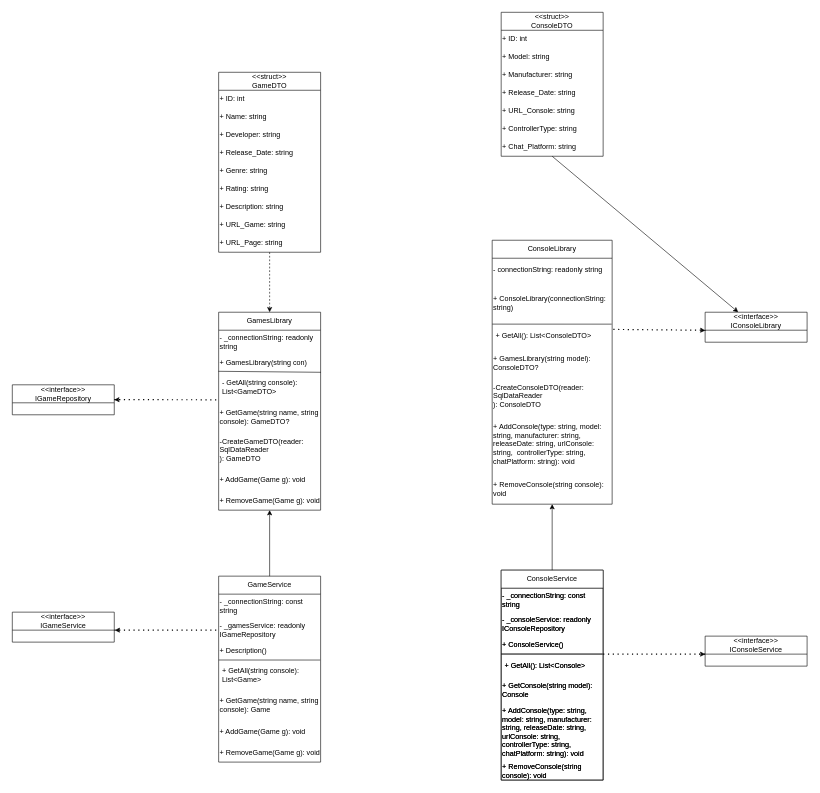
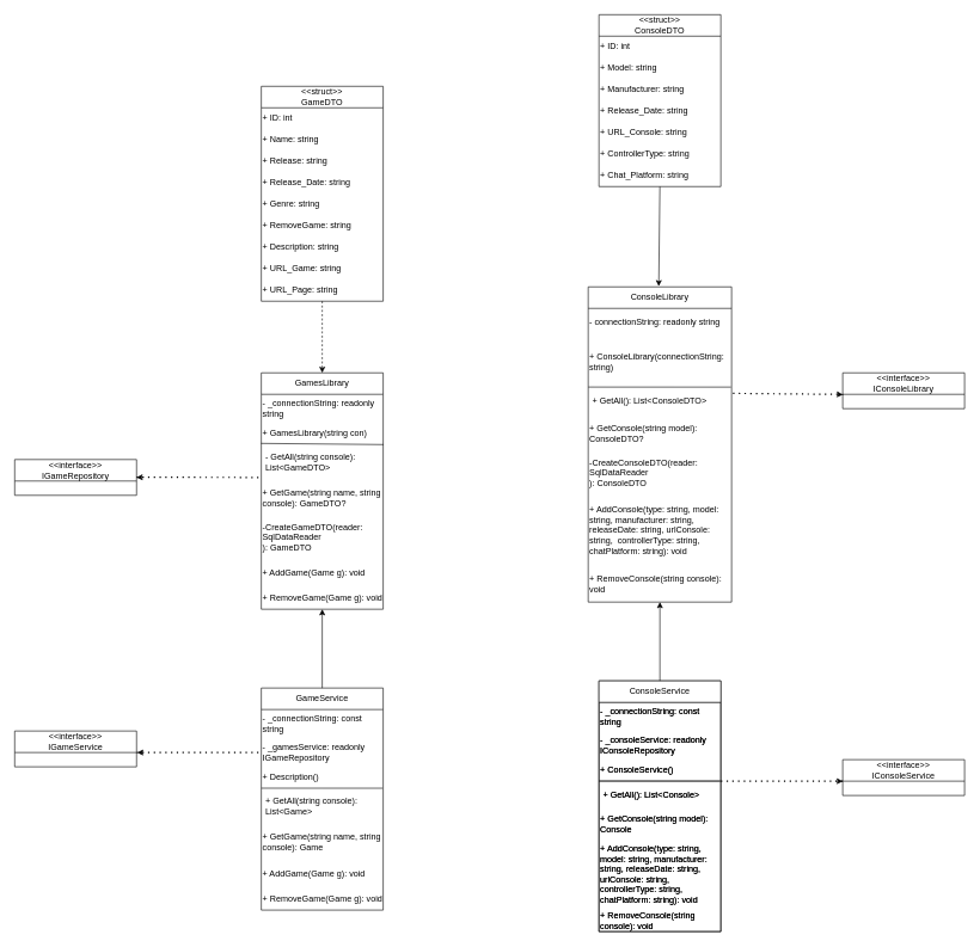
  <mxCell id="0" />
  <mxCell id="1" parent="0" />
  <mxCell id="2" value="GameService" style="swimlane;fontStyle=0;childLayout=stackLayout;horizontal=1;startSize=30;horizontalStack=0;resizeParent=1;resizeParentMax=0;resizeLast=0;collapsible=1;marginBottom=0;whiteSpace=wrap;html=1;" parent="1" vertex="1"><mxGeometry x="364" y="960" width="170" height="310" as="geometry" /></mxCell>
  <mxCell id="3" value="- _connectionString: const string" style="text;html=1;strokeColor=none;fillColor=none;align=left;verticalAlign=middle;whiteSpace=wrap;rounded=0;" parent="2" vertex="1"><mxGeometry y="30" width="170" height="40" as="geometry" /></mxCell>
  <mxCell id="4" value="- _gamesService: readonly IGameRepository" style="text;html=1;strokeColor=none;fillColor=none;align=left;verticalAlign=middle;whiteSpace=wrap;rounded=0;" parent="2" vertex="1"><mxGeometry y="70" width="170" height="40" as="geometry" /></mxCell>
  <mxCell id="5" value="+ Description()" style="text;html=1;strokeColor=none;fillColor=none;align=left;verticalAlign=middle;whiteSpace=wrap;rounded=0;" parent="2" vertex="1"><mxGeometry y="110" width="170" height="30" as="geometry" /></mxCell>
  <mxCell id="6" value="" style="endArrow=none;html=1;rounded=0;entryX=0.996;entryY=-0.003;entryDx=0;entryDy=0;entryPerimeter=0;exitX=0.001;exitY=-0.004;exitDx=0;exitDy=0;exitPerimeter=0;" parent="2" source="7" target="7" edge="1"><mxGeometry width="50" height="50" relative="1" as="geometry"><mxPoint x="-4" y="190" as="sourcePoint" /><mxPoint x="46" y="140" as="targetPoint" /></mxGeometry></mxCell>
  <mxCell id="7" value="+ GetAll(string console): List&amp;lt;Game&amp;gt;" style="text;strokeColor=none;fillColor=none;align=left;verticalAlign=middle;spacingLeft=4;spacingRight=4;overflow=hidden;points=[[0,0.5],[1,0.5]];portConstraint=eastwest;rotatable=0;whiteSpace=wrap;html=1;" parent="2" vertex="1"><mxGeometry y="140" width="170" height="50" as="geometry" /></mxCell>
  <mxCell id="8" value="+ GetGame(string name, string console): Game" style="text;html=1;strokeColor=none;fillColor=none;align=left;verticalAlign=middle;whiteSpace=wrap;rounded=0;" parent="2" vertex="1"><mxGeometry y="190" width="170" height="50" as="geometry" /></mxCell>
  <mxCell id="9" value="+ AddGame(Game g): void" style="text;html=1;strokeColor=none;fillColor=none;align=left;verticalAlign=middle;whiteSpace=wrap;rounded=0;" parent="2" vertex="1"><mxGeometry y="240" width="170" height="40" as="geometry" /></mxCell>
  <mxCell id="10" value="+ RemoveGame(Game g): void" style="text;html=1;strokeColor=none;fillColor=none;align=left;verticalAlign=middle;whiteSpace=wrap;rounded=0;" parent="2" vertex="1"><mxGeometry y="280" width="170" height="30" as="geometry" /></mxCell>
  <mxCell id="11" value="" style="endArrow=none;dashed=1;html=1;dashPattern=1 3;strokeWidth=2;rounded=0;" parent="1" edge="1"><mxGeometry width="50" height="50" relative="1" as="geometry"><mxPoint x="190" y="1050" as="sourcePoint" /><mxPoint x="360" y="1050" as="targetPoint" /></mxGeometry></mxCell>
  <mxCell id="12" value="&amp;lt;&amp;lt;interface&amp;gt;&amp;gt;&lt;br&gt;IGameService" style="swimlane;fontStyle=0;childLayout=stackLayout;horizontal=1;startSize=30;horizontalStack=0;resizeParent=1;resizeParentMax=0;resizeLast=0;collapsible=1;marginBottom=0;whiteSpace=wrap;html=1;" parent="1" vertex="1"><mxGeometry x="20" y="1020" width="170" height="50" as="geometry" /></mxCell>
  <mxCell id="13" value="" style="endArrow=classic;html=1;rounded=0;entryX=1.005;entryY=0.6;entryDx=0;entryDy=0;entryPerimeter=0;" parent="1" target="12" edge="1"><mxGeometry width="50" height="50" relative="1" as="geometry"><mxPoint x="200" y="1050" as="sourcePoint" /><mxPoint x="270" y="1050" as="targetPoint" /></mxGeometry></mxCell>
  <mxCell id="14" value="GamesLibrary" style="swimlane;fontStyle=0;childLayout=stackLayout;horizontal=1;startSize=30;horizontalStack=0;resizeParent=1;resizeParentMax=0;resizeLast=0;collapsible=1;marginBottom=0;whiteSpace=wrap;html=1;" parent="1" vertex="1"><mxGeometry x="364" y="520" width="170" height="330" as="geometry" /></mxCell>
  <mxCell id="15" value="- _connectionString: readonly string" style="text;html=1;strokeColor=none;fillColor=none;align=left;verticalAlign=middle;whiteSpace=wrap;rounded=0;" parent="14" vertex="1"><mxGeometry y="30" width="170" height="40" as="geometry" /></mxCell>
  <mxCell id="16" value="+ GamesLibrary(string con)" style="text;html=1;strokeColor=none;fillColor=none;align=left;verticalAlign=middle;whiteSpace=wrap;rounded=0;" parent="14" vertex="1"><mxGeometry y="70" width="170" height="30" as="geometry" /></mxCell>
  <mxCell id="17" value="- GetAll(string console): List&amp;lt;GameDTO&amp;gt;" style="text;strokeColor=none;fillColor=none;align=left;verticalAlign=middle;spacingLeft=4;spacingRight=4;overflow=hidden;points=[[0,0.5],[1,0.5]];portConstraint=eastwest;rotatable=0;whiteSpace=wrap;html=1;" parent="14" vertex="1"><mxGeometry y="100" width="170" height="50" as="geometry" /></mxCell>
  <mxCell id="18" value="+ GetGame(string name, string console): GameDTO?" style="text;html=1;strokeColor=none;fillColor=none;align=left;verticalAlign=middle;whiteSpace=wrap;rounded=0;" parent="14" vertex="1"><mxGeometry y="150" width="170" height="50" as="geometry" /></mxCell>
  <mxCell id="19" value="-CreateGameDTO(reader: SqlDataReader&lt;br&gt;): GameDTO" style="text;html=1;strokeColor=none;fillColor=none;align=left;verticalAlign=middle;whiteSpace=wrap;rounded=0;" parent="14" vertex="1"><mxGeometry y="200" width="170" height="60" as="geometry" /></mxCell>
  <mxCell id="20" value="+ AddGame(Game g): void" style="text;html=1;strokeColor=none;fillColor=none;align=left;verticalAlign=middle;whiteSpace=wrap;rounded=0;" parent="14" vertex="1"><mxGeometry y="260" width="170" height="40" as="geometry" /></mxCell>
  <mxCell id="21" value="+ RemoveGame(Game g): void" style="text;html=1;strokeColor=none;fillColor=none;align=left;verticalAlign=middle;whiteSpace=wrap;rounded=0;" parent="14" vertex="1"><mxGeometry y="300" width="170" height="30" as="geometry" /></mxCell>
  <mxCell id="22" value="" style="endArrow=none;html=1;rounded=0;exitX=-0.002;exitY=-0.03;exitDx=0;exitDy=0;exitPerimeter=0;entryX=1.003;entryY=0.003;entryDx=0;entryDy=0;entryPerimeter=0;" parent="14" source="17" target="17" edge="1"><mxGeometry width="50" height="50" relative="1" as="geometry"><mxPoint x="-54" y="401" as="sourcePoint" /><mxPoint x="-4" y="351" as="targetPoint" /></mxGeometry></mxCell>
  <mxCell id="23" value="" style="endArrow=classic;html=1;rounded=0;exitX=0.5;exitY=0;exitDx=0;exitDy=0;entryX=0.5;entryY=1;entryDx=0;entryDy=0;" parent="1" source="2" target="21" edge="1"><mxGeometry width="50" height="50" relative="1" as="geometry"><mxPoint x="510" y="980" as="sourcePoint" /><mxPoint x="560" y="930" as="targetPoint" /></mxGeometry></mxCell>
  <mxCell id="24" value="&amp;lt;&amp;lt;interface&amp;gt;&amp;gt;&lt;br&gt;IGameRepository" style="swimlane;fontStyle=0;childLayout=stackLayout;horizontal=1;startSize=30;horizontalStack=0;resizeParent=1;resizeParentMax=0;resizeLast=0;collapsible=1;marginBottom=0;whiteSpace=wrap;html=1;" parent="1" vertex="1"><mxGeometry x="20" y="641" width="170" height="50" as="geometry" /></mxCell>
  <mxCell id="25" value="" style="endArrow=none;dashed=1;html=1;dashPattern=1 3;strokeWidth=2;rounded=0;" parent="1" edge="1"><mxGeometry width="50" height="50" relative="1" as="geometry"><mxPoint x="190" y="665.76" as="sourcePoint" /><mxPoint x="360" y="666" as="targetPoint" /></mxGeometry></mxCell>
  <mxCell id="26" value="" style="endArrow=classic;html=1;rounded=0;entryX=1;entryY=0.5;entryDx=0;entryDy=0;" parent="1" target="24" edge="1"><mxGeometry width="50" height="50" relative="1" as="geometry"><mxPoint x="200" y="665.76" as="sourcePoint" /><mxPoint x="191" y="665.76" as="targetPoint" /></mxGeometry></mxCell>
  <mxCell id="27" value="" style="endArrow=classic;html=1;rounded=0;entryX=0.5;entryY=0;entryDx=0;entryDy=0;exitX=0.5;exitY=1;exitDx=0;exitDy=0;dashed=1;" parent="1" source="37" target="14" edge="1"><mxGeometry width="50" height="50" relative="1" as="geometry"><mxPoint x="449" y="420" as="sourcePoint" /><mxPoint x="340" y="500" as="targetPoint" /></mxGeometry></mxCell>
  <mxCell id="28" value="&amp;lt;&amp;lt;struct&amp;gt;&amp;gt;&lt;br&gt;GameDTO" style="swimlane;fontStyle=0;childLayout=stackLayout;horizontal=1;startSize=30;horizontalStack=0;resizeParent=1;resizeParentMax=0;resizeLast=0;collapsible=1;marginBottom=0;whiteSpace=wrap;html=1;" parent="1" vertex="1"><mxGeometry x="364" y="120" width="170" height="300" as="geometry" /></mxCell>
  <mxCell id="29" value="+ ID: int" style="text;html=1;strokeColor=none;fillColor=none;align=left;verticalAlign=middle;whiteSpace=wrap;rounded=0;" parent="28" vertex="1"><mxGeometry y="30" width="170" height="30" as="geometry" /></mxCell>
  <mxCell id="30" value="+ Name: string" style="text;html=1;strokeColor=none;fillColor=none;align=left;verticalAlign=middle;whiteSpace=wrap;rounded=0;" parent="28" vertex="1"><mxGeometry y="60" width="170" height="30" as="geometry" /></mxCell>
- <mxCell id="31" value="+ Developer: string" style="text;html=1;strokeColor=none;fillColor=none;align=left;verticalAlign=middle;whiteSpace=wrap;rounded=0;" parent="28" vertex="1"><mxGeometry y="90" width="170" height="30" as="geometry" /></mxCell>
+ <mxCell id="31" value="+ Release: string" style="text;html=1;strokeColor=none;fillColor=none;align=left;verticalAlign=middle;whiteSpace=wrap;rounded=0;" parent="28" vertex="1"><mxGeometry y="90" width="170" height="30" as="geometry" /></mxCell>
  <mxCell id="32" value="+ Release_Date: string" style="text;html=1;strokeColor=none;fillColor=none;align=left;verticalAlign=middle;whiteSpace=wrap;rounded=0;" parent="28" vertex="1"><mxGeometry y="120" width="170" height="30" as="geometry" /></mxCell>
  <mxCell id="33" value="+ Genre: string" style="text;html=1;strokeColor=none;fillColor=none;align=left;verticalAlign=middle;whiteSpace=wrap;rounded=0;" parent="28" vertex="1"><mxGeometry y="150" width="170" height="30" as="geometry" /></mxCell>
- <mxCell id="34" value="+ Rating: string" style="text;html=1;strokeColor=none;fillColor=none;align=left;verticalAlign=middle;whiteSpace=wrap;rounded=0;" parent="28" vertex="1"><mxGeometry y="180" width="170" height="30" as="geometry" /></mxCell>
+ <mxCell id="34" value="+ RemoveGame: string" style="text;html=1;strokeColor=none;fillColor=none;align=left;verticalAlign=middle;whiteSpace=wrap;rounded=0;" parent="28" vertex="1"><mxGeometry y="180" width="170" height="30" as="geometry" /></mxCell>
  <mxCell id="35" value="+ Description: string" style="text;html=1;strokeColor=none;fillColor=none;align=left;verticalAlign=middle;whiteSpace=wrap;rounded=0;" parent="28" vertex="1"><mxGeometry y="210" width="170" height="30" as="geometry" /></mxCell>
  <mxCell id="36" value="+ URL_Game: string" style="text;html=1;strokeColor=none;fillColor=none;align=left;verticalAlign=middle;whiteSpace=wrap;rounded=0;" parent="28" vertex="1"><mxGeometry y="240" width="170" height="30" as="geometry" /></mxCell>
  <mxCell id="37" value="+ URL_Page: string" style="text;html=1;strokeColor=none;fillColor=none;align=left;verticalAlign=middle;whiteSpace=wrap;rounded=0;" parent="28" vertex="1"><mxGeometry y="270" width="170" height="30" as="geometry" /></mxCell>
  <mxCell id="38" value="ConsoleService" style="swimlane;fontStyle=0;childLayout=stackLayout;horizontal=1;startSize=30;horizontalStack=0;resizeParent=1;resizeParentMax=0;resizeLast=0;collapsible=1;marginBottom=0;whiteSpace=wrap;html=1;" parent="1" vertex="1"><mxGeometry x="835" y="950" width="170" height="350" as="geometry" /></mxCell>
  <mxCell id="39" value="- _connectionString: const string" style="text;html=1;strokeColor=none;fillColor=none;align=left;verticalAlign=middle;whiteSpace=wrap;rounded=0;" parent="38" vertex="1"><mxGeometry y="30" width="170" height="40" as="geometry" /></mxCell>
  <mxCell id="40" value="- _consoleService: readonly IConsoleRepository" style="text;html=1;strokeColor=none;fillColor=none;align=left;verticalAlign=middle;whiteSpace=wrap;rounded=0;" parent="38" vertex="1"><mxGeometry y="70" width="170" height="40" as="geometry" /></mxCell>
  <mxCell id="41" value="+ ConsoleService()" style="text;html=1;strokeColor=none;fillColor=none;align=left;verticalAlign=middle;whiteSpace=wrap;rounded=0;" parent="38" vertex="1"><mxGeometry y="110" width="170" height="30" as="geometry" /></mxCell>
  <mxCell id="42" value="" style="endArrow=none;html=1;rounded=0;entryX=0.996;entryY=-0.003;entryDx=0;entryDy=0;entryPerimeter=0;exitX=0.001;exitY=-0.004;exitDx=0;exitDy=0;exitPerimeter=0;" parent="38" source="43" target="43" edge="1"><mxGeometry width="50" height="50" relative="1" as="geometry"><mxPoint x="-4" y="190" as="sourcePoint" /><mxPoint x="46" y="140" as="targetPoint" /></mxGeometry></mxCell>
  <mxCell id="43" value="+ GetAll(): List&amp;lt;Console&amp;gt;" style="text;strokeColor=none;fillColor=none;align=left;verticalAlign=middle;spacingLeft=4;spacingRight=4;overflow=hidden;points=[[0,0.5],[1,0.5]];portConstraint=eastwest;rotatable=0;whiteSpace=wrap;html=1;" parent="38" vertex="1"><mxGeometry y="140" width="170" height="40" as="geometry" /></mxCell>
  <mxCell id="44" value="+ GetConsole(string model): Console" style="text;html=1;strokeColor=none;fillColor=none;align=left;verticalAlign=middle;whiteSpace=wrap;rounded=0;" parent="38" vertex="1"><mxGeometry y="180" width="170" height="40" as="geometry" /></mxCell>
  <mxCell id="45" value="+ AddConsole(type: string, model: string, manufacturer: string, releaseDate: string, urlConsole: string,&amp;nbsp; controllerType: string, chatPlatform: string): void" style="text;html=1;strokeColor=none;fillColor=none;align=left;verticalAlign=middle;whiteSpace=wrap;rounded=0;" parent="38" vertex="1"><mxGeometry y="220" width="170" height="100" as="geometry" /></mxCell>
  <mxCell id="46" value="+ RemoveConsole(string console): void" style="text;html=1;strokeColor=none;fillColor=none;align=left;verticalAlign=middle;whiteSpace=wrap;rounded=0;" parent="38" vertex="1"><mxGeometry y="320" width="170" height="30" as="geometry" /></mxCell>
- <mxCell id="47" value="" style="endArrow=classic;html=1;rounded=0;exitX=0.5;exitY=1;exitDx=0;exitDy=0;" parent="1" target="59" edge="1" source="76"><mxGeometry width="50" height="50" relative="1" as="geometry"><mxPoint x="919" y="270" as="sourcePoint" /><mxPoint x="919" y="378" as="targetPoint" /></mxGeometry></mxCell>
+ <mxCell id="47" value="" style="endArrow=classic;html=1;rounded=0;entryX=0.492;entryY=-0.002;entryDx=0;entryDy=0;entryPerimeter=0;exitX=0.5;exitY=1;exitDx=0;exitDy=0;" parent="1" target="60" edge="1" source="76"><mxGeometry width="50" height="50" relative="1" as="geometry"><mxPoint x="919" y="270" as="sourcePoint" /><mxPoint x="919" y="378" as="targetPoint" /></mxGeometry></mxCell>
  <mxCell id="48" value="&amp;lt;&amp;lt;interface&amp;gt;&amp;gt;&lt;br&gt;IConsoleService" style="swimlane;fontStyle=0;childLayout=stackLayout;horizontal=1;startSize=30;horizontalStack=0;resizeParent=1;resizeParentMax=0;resizeLast=0;collapsible=1;marginBottom=0;whiteSpace=wrap;html=1;" parent="1" vertex="1"><mxGeometry x="1175" y="1060" width="170" height="50" as="geometry" /></mxCell>
  <mxCell id="49" value="ConsoleService" style="swimlane;fontStyle=0;childLayout=stackLayout;horizontal=1;startSize=30;horizontalStack=0;resizeParent=1;resizeParentMax=0;resizeLast=0;collapsible=1;marginBottom=0;whiteSpace=wrap;html=1;" parent="1" vertex="1"><mxGeometry x="835" y="950" width="170" height="350" as="geometry" /></mxCell>
  <mxCell id="50" value="- _connectionString: const string" style="text;html=1;strokeColor=none;fillColor=none;align=left;verticalAlign=middle;whiteSpace=wrap;rounded=0;" parent="49" vertex="1"><mxGeometry y="30" width="170" height="40" as="geometry" /></mxCell>
  <mxCell id="51" value="- _consoleService: readonly IConsoleRepository" style="text;html=1;strokeColor=none;fillColor=none;align=left;verticalAlign=middle;whiteSpace=wrap;rounded=0;" parent="49" vertex="1"><mxGeometry y="70" width="170" height="40" as="geometry" /></mxCell>
  <mxCell id="52" value="+ ConsoleService()" style="text;html=1;strokeColor=none;fillColor=none;align=left;verticalAlign=middle;whiteSpace=wrap;rounded=0;" parent="49" vertex="1"><mxGeometry y="110" width="170" height="30" as="geometry" /></mxCell>
  <mxCell id="53" value="" style="endArrow=none;html=1;rounded=0;entryX=0.996;entryY=-0.003;entryDx=0;entryDy=0;entryPerimeter=0;exitX=0.001;exitY=-0.004;exitDx=0;exitDy=0;exitPerimeter=0;" parent="49" source="54" target="54" edge="1"><mxGeometry width="50" height="50" relative="1" as="geometry"><mxPoint x="-4" y="190" as="sourcePoint" /><mxPoint x="46" y="140" as="targetPoint" /></mxGeometry></mxCell>
  <mxCell id="54" value="+ GetAll(): List&amp;lt;Console&amp;gt;" style="text;strokeColor=none;fillColor=none;align=left;verticalAlign=middle;spacingLeft=4;spacingRight=4;overflow=hidden;points=[[0,0.5],[1,0.5]];portConstraint=eastwest;rotatable=0;whiteSpace=wrap;html=1;" parent="49" vertex="1"><mxGeometry y="140" width="170" height="40" as="geometry" /></mxCell>
  <mxCell id="55" value="+ GetConsole(string model): Console" style="text;html=1;strokeColor=none;fillColor=none;align=left;verticalAlign=middle;whiteSpace=wrap;rounded=0;" parent="49" vertex="1"><mxGeometry y="180" width="170" height="40" as="geometry" /></mxCell>
  <mxCell id="56" value="+ AddConsole(type: string, model: string, manufacturer: string, releaseDate: string, urlConsole: string,&amp;nbsp; controllerType: string, chatPlatform: string): void" style="text;html=1;strokeColor=none;fillColor=none;align=left;verticalAlign=middle;whiteSpace=wrap;rounded=0;" parent="49" vertex="1"><mxGeometry y="220" width="170" height="100" as="geometry" /></mxCell>
  <mxCell id="57" value="+ RemoveConsole(string console): void" style="text;html=1;strokeColor=none;fillColor=none;align=left;verticalAlign=middle;whiteSpace=wrap;rounded=0;" parent="49" vertex="1"><mxGeometry y="320" width="170" height="30" as="geometry" /></mxCell>
  <mxCell id="58" value="" style="endArrow=none;dashed=1;html=1;dashPattern=1 3;strokeWidth=2;rounded=0;entryX=0;entryY=0.003;entryDx=0;entryDy=0;entryPerimeter=0;exitX=1.01;exitY=0.217;exitDx=0;exitDy=0;exitPerimeter=0;" parent="1" edge="1" source="64"><mxGeometry width="50" height="50" relative="1" as="geometry"><mxPoint x="1025" y="550" as="sourcePoint" /><mxPoint x="1180" y="550.12" as="targetPoint" /></mxGeometry></mxCell>
  <mxCell id="59" value="&amp;lt;&amp;lt;interface&amp;gt;&amp;gt;&lt;br&gt;IConsoleLibrary" style="swimlane;fontStyle=0;childLayout=stackLayout;horizontal=1;startSize=30;horizontalStack=0;resizeParent=1;resizeParentMax=0;resizeLast=0;collapsible=1;marginBottom=0;whiteSpace=wrap;html=1;" parent="1" vertex="1"><mxGeometry x="1175" y="520" width="170" height="50" as="geometry" /></mxCell>
  <mxCell id="60" value="ConsoleLibrary" style="swimlane;fontStyle=0;childLayout=stackLayout;horizontal=1;startSize=30;horizontalStack=0;resizeParent=1;resizeParentMax=0;resizeLast=0;collapsible=1;marginBottom=0;whiteSpace=wrap;html=1;" parent="1" vertex="1"><mxGeometry x="820" y="400" width="200" height="440" as="geometry" /></mxCell>
  <mxCell id="61" value="- connectionString: readonly string" style="text;html=1;strokeColor=none;fillColor=none;align=left;verticalAlign=middle;whiteSpace=wrap;rounded=0;" parent="60" vertex="1"><mxGeometry y="30" width="200" height="40" as="geometry" /></mxCell>
  <mxCell id="62" value="" style="endArrow=none;html=1;rounded=0;entryX=0.996;entryY=-0.003;entryDx=0;entryDy=0;entryPerimeter=0;exitX=0.001;exitY=-0.004;exitDx=0;exitDy=0;exitPerimeter=0;" parent="60" source="64" target="64" edge="1"><mxGeometry width="50" height="50" relative="1" as="geometry"><mxPoint x="-4" y="190" as="sourcePoint" /><mxPoint x="46" y="140" as="targetPoint" /></mxGeometry></mxCell>
  <mxCell id="63" value="+ ConsoleLibrary(connectionString: string)" style="text;html=1;strokeColor=none;fillColor=none;align=left;verticalAlign=middle;whiteSpace=wrap;rounded=0;" parent="60" vertex="1"><mxGeometry y="70" width="200" height="70" as="geometry" /></mxCell>
  <mxCell id="64" value="+ GetAll(): List&amp;lt;ConsoleDTO&amp;gt;" style="text;strokeColor=none;fillColor=none;align=left;verticalAlign=middle;spacingLeft=4;spacingRight=4;overflow=hidden;points=[[0,0.5],[1,0.5]];portConstraint=eastwest;rotatable=0;whiteSpace=wrap;html=1;" parent="60" vertex="1"><mxGeometry y="140" width="200" height="40" as="geometry" /></mxCell>
- <mxCell id="65" value="+ GamesLibrary(string model): ConsoleDTO?" style="text;html=1;strokeColor=none;fillColor=none;align=left;verticalAlign=middle;whiteSpace=wrap;rounded=0;" parent="60" vertex="1"><mxGeometry y="180" width="200" height="50" as="geometry" /></mxCell>
+ <mxCell id="65" value="+ GetConsole(string model): ConsoleDTO?" style="text;html=1;strokeColor=none;fillColor=none;align=left;verticalAlign=middle;whiteSpace=wrap;rounded=0;" parent="60" vertex="1"><mxGeometry y="180" width="200" height="50" as="geometry" /></mxCell>
  <mxCell id="66" value="-CreateConsoleDTO(reader: SqlDataReader&lt;br&gt;): ConsoleDTO" style="text;html=1;strokeColor=none;fillColor=none;align=left;verticalAlign=middle;whiteSpace=wrap;rounded=0;" parent="60" vertex="1"><mxGeometry y="230" width="200" height="60" as="geometry" /></mxCell>
  <mxCell id="67" value="+ AddConsole(type: string, model: string, manufacturer: string, releaseDate: string, urlConsole: string,&amp;nbsp; controllerType: string, chatPlatform: string): void" style="text;html=1;strokeColor=none;fillColor=none;align=left;verticalAlign=middle;whiteSpace=wrap;rounded=0;" parent="60" vertex="1"><mxGeometry y="290" width="200" height="100" as="geometry" /></mxCell>
  <mxCell id="68" value="+ RemoveConsole(string console): void" style="text;html=1;strokeColor=none;fillColor=none;align=left;verticalAlign=middle;whiteSpace=wrap;rounded=0;" parent="60" vertex="1"><mxGeometry y="390" width="200" height="50" as="geometry" /></mxCell>
  <mxCell id="69" value="&amp;lt;&amp;lt;struct&amp;gt;&amp;gt;&lt;br&gt;ConsoleDTO" style="swimlane;fontStyle=0;childLayout=stackLayout;horizontal=1;startSize=30;horizontalStack=0;resizeParent=1;resizeParentMax=0;resizeLast=0;collapsible=1;marginBottom=0;whiteSpace=wrap;html=1;" parent="1" vertex="1"><mxGeometry x="835" y="20" width="170" height="240" as="geometry" /></mxCell>
  <mxCell id="70" value="+ ID: int" style="text;html=1;strokeColor=none;fillColor=none;align=left;verticalAlign=middle;whiteSpace=wrap;rounded=0;" parent="69" vertex="1"><mxGeometry y="30" width="170" height="30" as="geometry" /></mxCell>
  <mxCell id="71" value="+ Model: string" style="text;html=1;strokeColor=none;fillColor=none;align=left;verticalAlign=middle;whiteSpace=wrap;rounded=0;" parent="69" vertex="1"><mxGeometry y="60" width="170" height="30" as="geometry" /></mxCell>
  <mxCell id="72" value="+ Manufacturer: string" style="text;html=1;strokeColor=none;fillColor=none;align=left;verticalAlign=middle;whiteSpace=wrap;rounded=0;" parent="69" vertex="1"><mxGeometry y="90" width="170" height="30" as="geometry" /></mxCell>
  <mxCell id="73" value="+ Release_Date: string" style="text;html=1;strokeColor=none;fillColor=none;align=left;verticalAlign=middle;whiteSpace=wrap;rounded=0;" parent="69" vertex="1"><mxGeometry y="120" width="170" height="30" as="geometry" /></mxCell>
  <mxCell id="74" value="+ URL_Console: string" style="text;html=1;strokeColor=none;fillColor=none;align=left;verticalAlign=middle;whiteSpace=wrap;rounded=0;" parent="69" vertex="1"><mxGeometry y="150" width="170" height="30" as="geometry" /></mxCell>
  <mxCell id="75" value="+ ControllerType: string" style="text;html=1;strokeColor=none;fillColor=none;align=left;verticalAlign=middle;whiteSpace=wrap;rounded=0;" parent="69" vertex="1"><mxGeometry y="180" width="170" height="30" as="geometry" /></mxCell>
  <mxCell id="76" value="+ Chat_Platform: string" style="text;html=1;strokeColor=none;fillColor=none;align=left;verticalAlign=middle;whiteSpace=wrap;rounded=0;" parent="69" vertex="1"><mxGeometry y="210" width="170" height="30" as="geometry" /></mxCell>
  <mxCell id="77" value="" style="endArrow=none;dashed=1;html=1;dashPattern=1 3;strokeWidth=2;rounded=0;entryX=0;entryY=0.003;entryDx=0;entryDy=0;entryPerimeter=0;" parent="1" edge="1"><mxGeometry width="50" height="50" relative="1" as="geometry"><mxPoint x="1005" y="1090" as="sourcePoint" /><mxPoint x="1175" y="1090" as="targetPoint" /></mxGeometry></mxCell>
  <mxCell id="78" value="" style="endArrow=classic;html=1;rounded=0;entryX=0.001;entryY=0.603;entryDx=0;entryDy=0;entryPerimeter=0;" parent="1" target="48" edge="1"><mxGeometry width="50" height="50" relative="1" as="geometry"><mxPoint x="1165" y="1090" as="sourcePoint" /><mxPoint x="1075" y="1100" as="targetPoint" /></mxGeometry></mxCell>
  <mxCell id="79" value="" style="endArrow=classic;html=1;rounded=0;entryX=-0.01;entryY=0.588;entryDx=0;entryDy=0;entryPerimeter=0;" parent="1" edge="1"><mxGeometry width="50" height="50" relative="1" as="geometry"><mxPoint x="1167" y="550" as="sourcePoint" /><mxPoint x="1175.3" y="550.4" as="targetPoint" /></mxGeometry></mxCell>
  <mxCell id="80" value="" style="endArrow=classic;html=1;rounded=0;exitX=0.5;exitY=0;exitDx=0;exitDy=0;entryX=0.5;entryY=1;entryDx=0;entryDy=0;" edge="1" parent="1" source="49" target="68"><mxGeometry width="50" height="50" relative="1" as="geometry"><mxPoint x="620" y="1130" as="sourcePoint" /><mxPoint x="670" y="1080" as="targetPoint" /></mxGeometry></mxCell>
